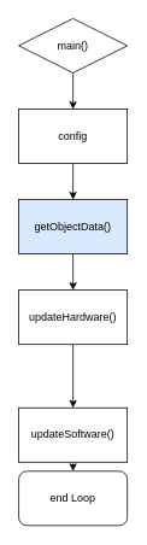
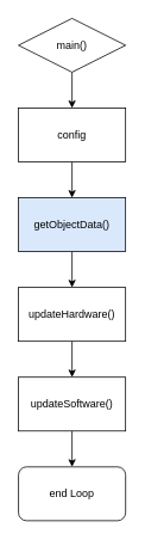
  <mxCell id="0" />
  <mxCell id="1" parent="0" />
  <mxCell id="2" style="edgeStyle=orthogonalEdgeStyle;rounded=0;orthogonalLoop=1;jettySize=auto;html=1;exitX=0.5;exitY=1;exitDx=0;exitDy=0;" edge="1" parent="1" source="3" target="5"><mxGeometry relative="1" as="geometry" /></mxCell>
  <mxCell id="3" value="main()" style="rhombus;whiteSpace=wrap;html=1;" vertex="1" parent="1"><mxGeometry x="20" y="20" width="120" height="60" as="geometry" /></mxCell>
  <mxCell id="4" style="edgeStyle=orthogonalEdgeStyle;rounded=0;orthogonalLoop=1;jettySize=auto;html=1;exitX=0.5;exitY=1;exitDx=0;exitDy=0;entryX=0.5;entryY=0;entryDx=0;entryDy=0;" edge="1" parent="1" source="5" target="7"><mxGeometry relative="1" as="geometry" /></mxCell>
  <mxCell id="5" value="config" style="rounded=0;whiteSpace=wrap;html=1;" vertex="1" parent="1"><mxGeometry x="20" y="120" width="120" height="60" as="geometry" /></mxCell>
  <mxCell id="6" style="edgeStyle=orthogonalEdgeStyle;rounded=0;orthogonalLoop=1;jettySize=auto;html=1;exitX=0.5;exitY=1;exitDx=0;exitDy=0;entryX=0.5;entryY=0;entryDx=0;entryDy=0;" edge="1" parent="1" source="7" target="9"><mxGeometry relative="1" as="geometry"><Array as="points" /></mxGeometry></mxCell>
  <mxCell id="7" value="getObjectData()" style="rounded=0;whiteSpace=wrap;html=1;fillColor=#dae8fc;" vertex="1" parent="1"><mxGeometry x="20" y="220" width="120" height="60" as="geometry" /></mxCell>
  <mxCell id="8" style="edgeStyle=orthogonalEdgeStyle;rounded=0;orthogonalLoop=1;jettySize=auto;html=1;exitX=0.5;exitY=1;exitDx=0;exitDy=0;entryX=0.5;entryY=0;entryDx=0;entryDy=0;" edge="1" parent="1" source="9" target="11"><mxGeometry relative="1" as="geometry" /></mxCell>
  <mxCell id="9" value="updateHardware()" style="rounded=0;whiteSpace=wrap;html=1;" vertex="1" parent="1"><mxGeometry x="20" y="320" width="120" height="60" as="geometry" /></mxCell>
  <mxCell id="10" style="edgeStyle=orthogonalEdgeStyle;rounded=0;orthogonalLoop=1;jettySize=auto;html=1;exitX=0.5;exitY=1;exitDx=0;exitDy=0;entryX=0.5;entryY=0;entryDx=0;entryDy=0;" edge="1" parent="1" source="11" target="12"><mxGeometry relative="1" as="geometry" /></mxCell>
- <mxCell id="11" value="updateSoftware()" style="rounded=0;whiteSpace=wrap;html=1;" vertex="1" parent="1"><mxGeometry x="20" y="450" width="120" height="60" as="geometry" /></mxCell>
+ <mxCell id="11" value="updateSoftware()" style="rounded=0;whiteSpace=wrap;html=1;" vertex="1" parent="1"><mxGeometry x="20" y="420" width="120" height="60" as="geometry" /></mxCell>
  <mxCell id="12" value="end Loop" style="rounded=1;whiteSpace=wrap;html=1;" vertex="1" parent="1"><mxGeometry x="20" y="520" width="120" height="60" as="geometry" /></mxCell>
